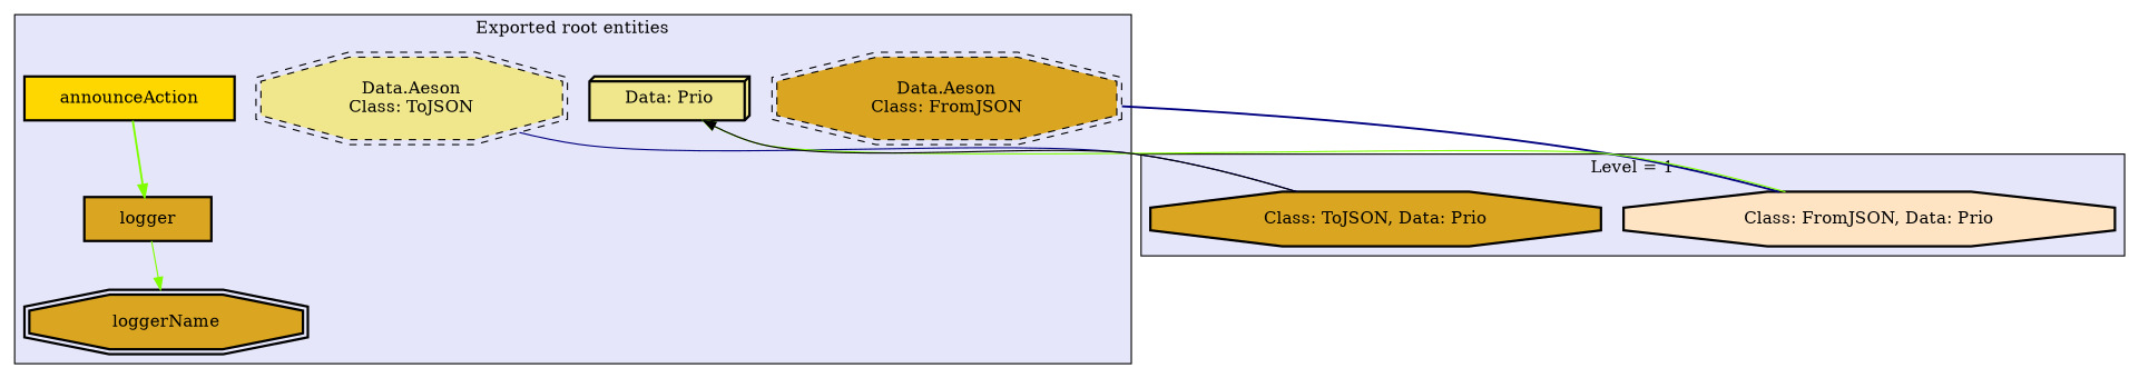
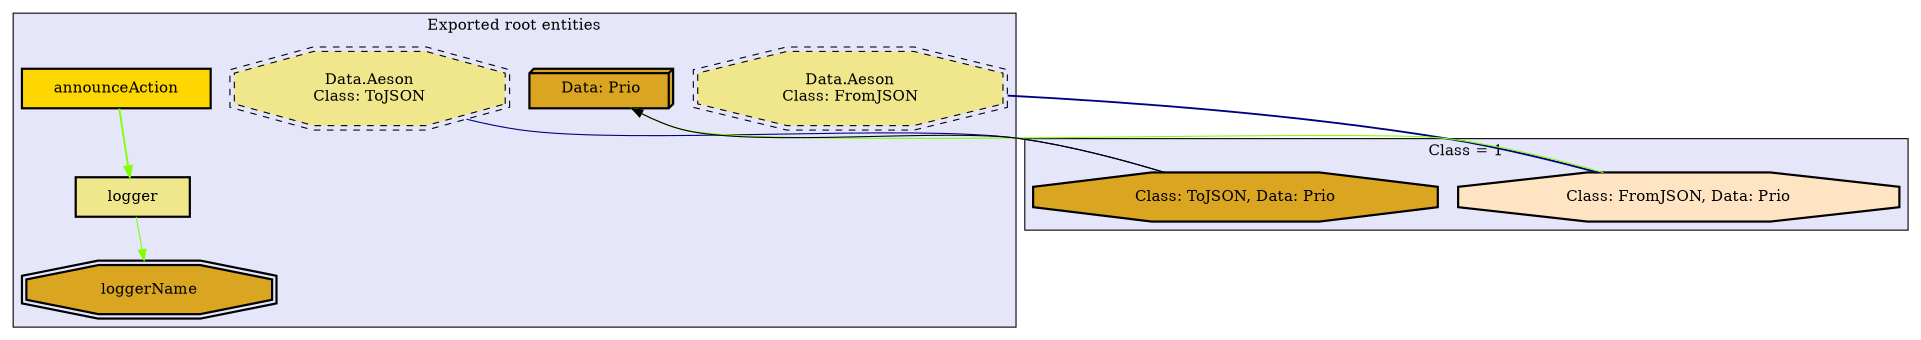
  digraph {
    node [fillcolor=goldenrod margin="0.4,0.1" shape=doubleoctagon style="filled,bold"]
    edge [color=chartreuse penwidth=1]
-   n1 [fillcolor=khaki label="Data: Prio" shape=box3d]
+   n1 [label="Data: Prio" shape=box3d]
    n2 [fillcolor=gold label=announceAction shape=box]
-   n3 [label=logger shape=box]
+   n3 [fillcolor=khaki label=logger shape=box]
    n4 [label=loggerName]
-   n5 [label="Data.Aeson\nClass: FromJSON" style="filled,dashed"]
+   n5 [fillcolor=khaki label="Data.Aeson\nClass: FromJSON" style="filled,dashed"]
    n6 [fillcolor=khaki label="Data.Aeson\nClass: ToJSON" style="filled,dashed"]
    n7 [fillcolor=bisque label="Class: FromJSON, Data: Prio" shape=octagon]
    n8 [label="Class: ToJSON, Data: Prio" shape=octagon]
    subgraph cluster_1 {
      fillcolor=lavender
      label="Exported root entities"
      style=filled
      n1
      n2
      n3
      n4
      n5
      n6
    }
    subgraph cluster_2 {
      fillcolor=lavender
-     label="Level = 1"
+     label="Class = 1"
      style=filled
      n7
      n8
    }
    n2 -> n3 [penwidth=1.6931471805599454]
    n3 -> n4
    n5 -> n7 [color=navy dir=none penwidth=1.6931471805599454]
    n6 -> n8 [color=navy dir=none]
    n7 -> n1
    n8 -> n1 [color=black]
  }
